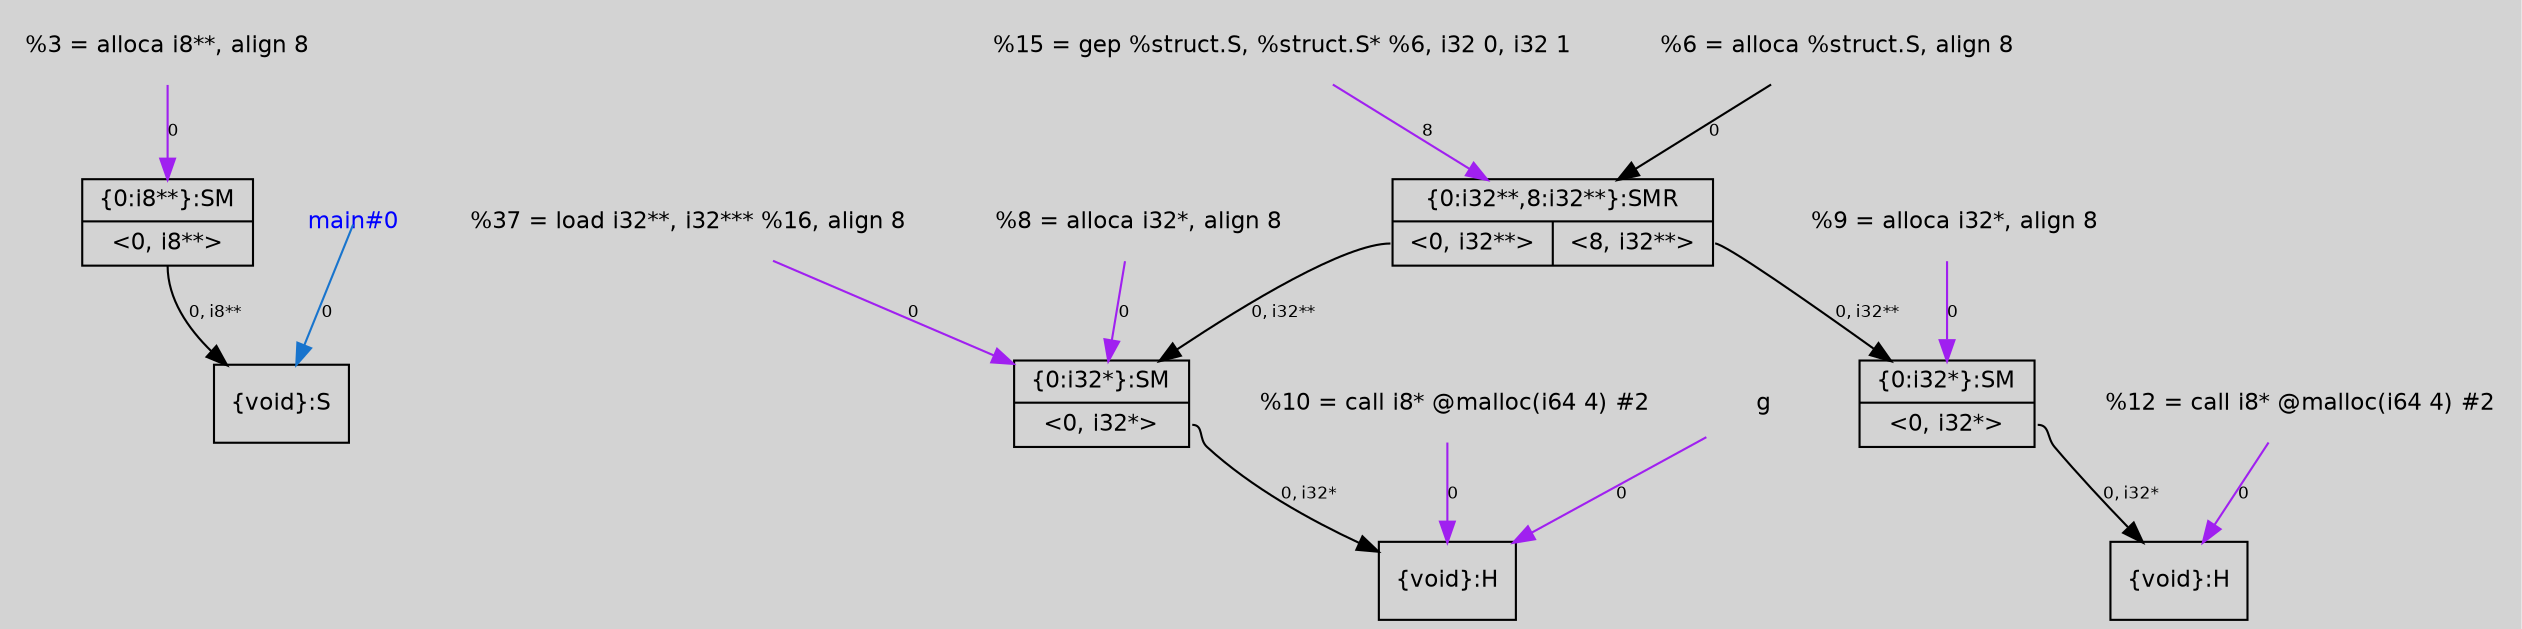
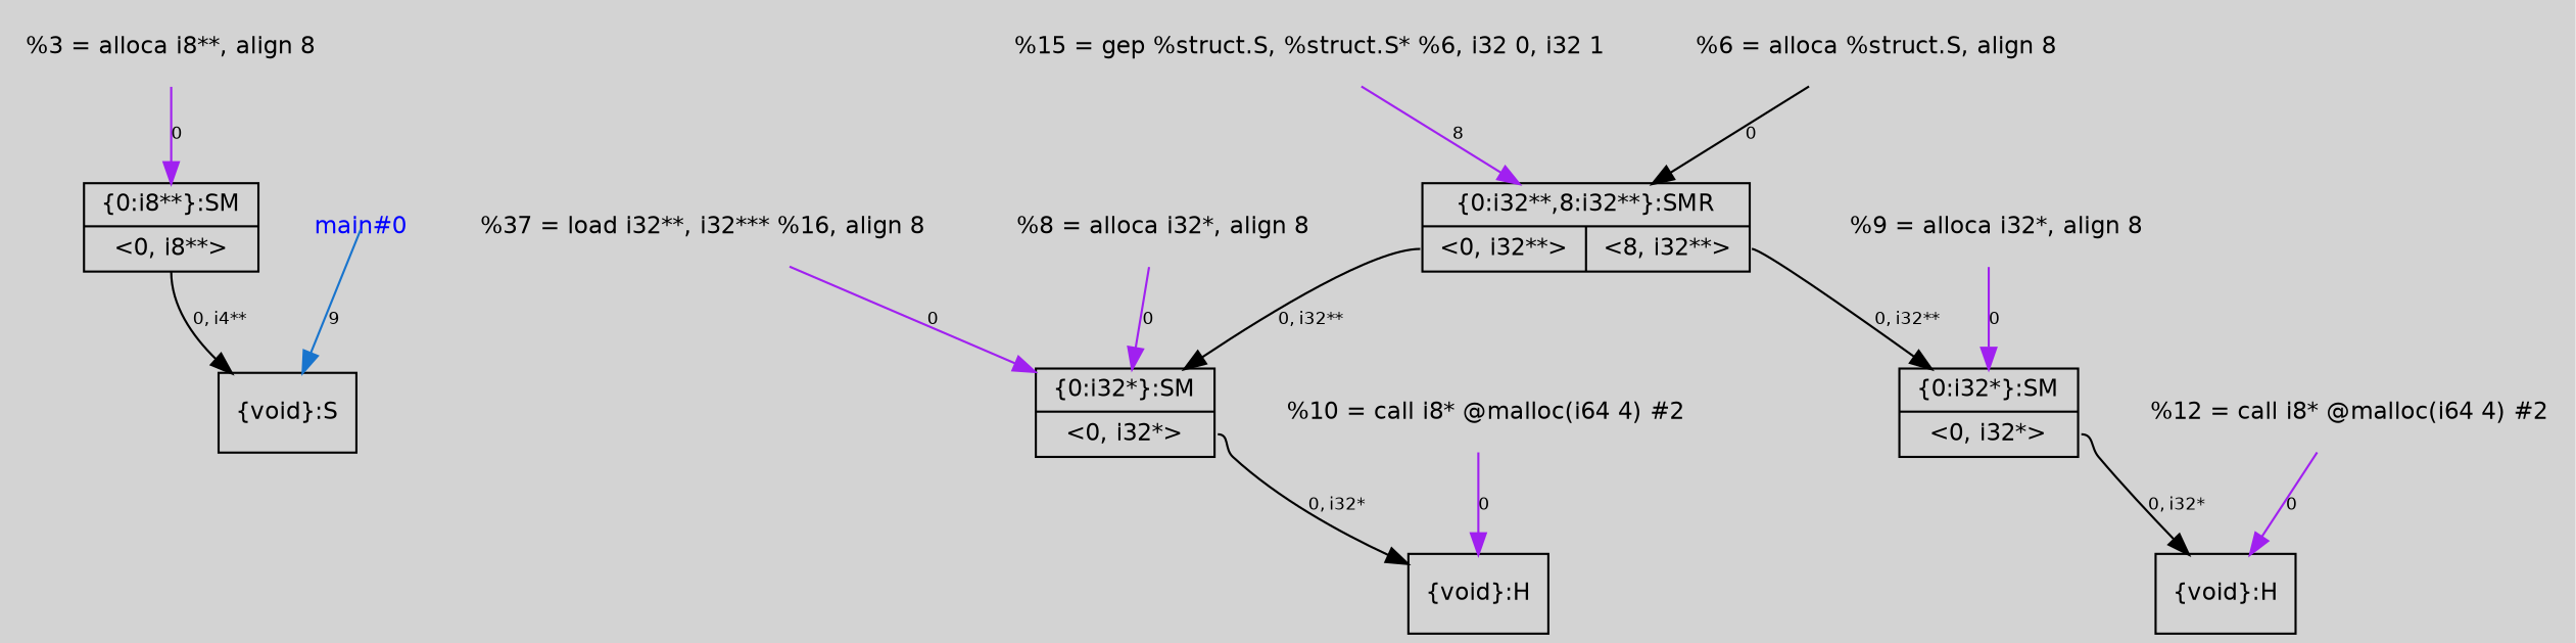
  digraph {
    bgcolor=lightgray
    fontname="DejaVu Sans"
    node [fontname="DejaVu Sans" fontsize=11 shape=plaintext]
    edge [arrowtail=tee fontname="DejaVu Sans" fontsize=8 color=purple]
    n1 [label="{\{void\}:S}" shape=record]
    n2 [label="{\{0:i8**\}:SM|{<s0>\<0, i8**\>}}" shape=record]
    n3 [label="{\{0:i32**,8:i32**\}:SMR|{<s0>\<0, i32**\>|<s1>\<8, i32**\>}}" shape=record]
    n4 [label="{\{0:i32*\}:SM|{<s0>\<0, i32*\>}}" shape=record]
    n5 [label="{\{0:i32*\}:SM|{<s0>\<0, i32*\>}}" shape=record]
    n6 [label="{\{void\}:H}" shape=record]
    n7 [label="{\{void\}:H}" shape=record]
    n8 [label="%3 = alloca i8**, align 8"]
    n9 [label="  %15 = gep %struct.S, %struct.S* %6, i32 0, i32 1"]
    n10 [label="  %6 = alloca %struct.S, align 8"]
    n11 [label="%37 = load i32**, i32*** %16, align 8"]
    n12 [label="  %8 = alloca i32*, align 8"]
    n13 [label="  %10 = call i8* @malloc(i64 4) #2"]
-   n14 [label=g]
    n15 [label="  %9 = alloca i32*, align 8"]
    n16 [label="  %12 = call i8* @malloc(i64 4) #2"]
    n17 [fontcolor=blue label="main#0"]
-   n2 -> n1 [label="0, i8**" tailport=s0 color=""]
+   n2 -> n1 [label="0, i4**" tailport=s0 color=""]
    n3 -> n4 [label="0, i32**" tailport=s0 color=""]
    n3 -> n5 [label="0, i32**" tailport=s1 color=""]
    n4 -> n6 [label="0, i32*" tailport=s0 color=""]
    n5 -> n7 [label="0, i32*" tailport=s0 color=""]
    n8 -> n2 [label=0]
    n9 -> n3 [label=8]
    n10 -> n3 [color=black label=0]
    n11 -> n4 [label=0]
    n12 -> n4 [label=0]
    n13 -> n6 [label=0]
-   n14 -> n6 [label=0]
    n15 -> n5 [label=0]
    n16 -> n7 [label=0]
-   n17 -> n1 [color=dodgerblue3 label=0 tailclip=false arrowtail=""]
+   n17 -> n1 [color=dodgerblue3 label=9 tailclip=false arrowtail=""]
  }
